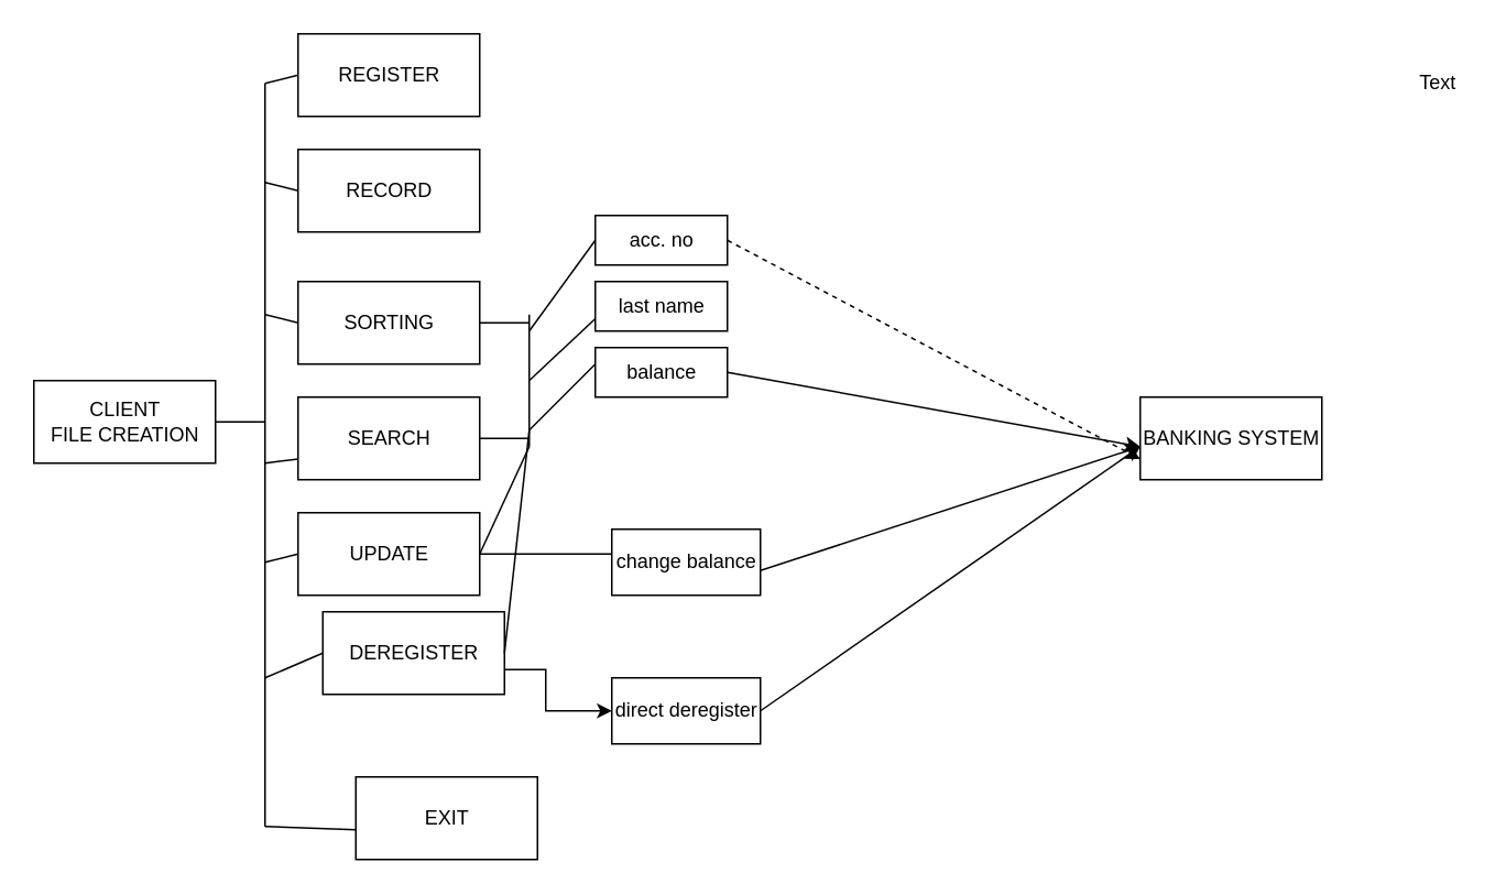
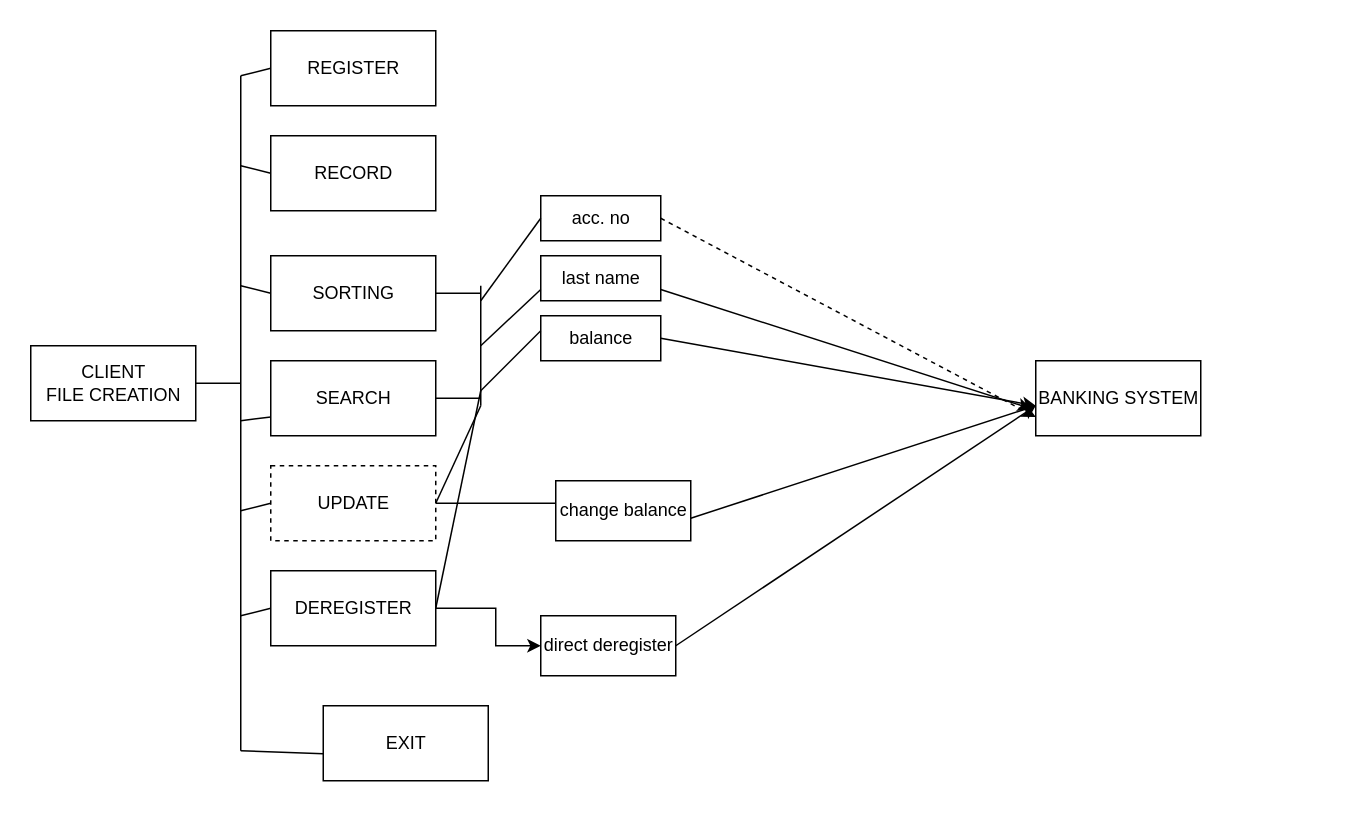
  <mxCell id="0" />
  <mxCell id="1" parent="0" />
  <mxCell id="2" value="CLIENT&lt;br&gt;FILE CREATION" style="html=1;" vertex="1" parent="1"><mxGeometry x="20" y="230" width="110" height="50" as="geometry" /></mxCell>
  <mxCell id="3" value="REGISTER" style="html=1;" vertex="1" parent="1"><mxGeometry x="180" y="20" width="110" height="50" as="geometry" /></mxCell>
  <mxCell id="4" value="SEARCH" style="html=1;" vertex="1" parent="1"><mxGeometry x="180" y="240" width="110" height="50" as="geometry" /></mxCell>
- <mxCell id="5" value="UPDATE" style="html=1;" vertex="1" parent="1"><mxGeometry x="180" y="310" width="110" height="50" as="geometry" /></mxCell>
+ <mxCell id="5" value="UPDATE" style="html=1;dashed=1;" vertex="1" parent="1"><mxGeometry x="180" y="310" width="110" height="50" as="geometry" /></mxCell>
  <mxCell id="6" value="SORTING" style="html=1;" vertex="1" parent="1"><mxGeometry x="180" y="170" width="110" height="50" as="geometry" /></mxCell>
  <mxCell id="7" value="RECORD" style="html=1;" vertex="1" parent="1"><mxGeometry x="180" y="90" width="110" height="50" as="geometry" /></mxCell>
  <mxCell id="8" value="EXIT" style="html=1;" vertex="1" parent="1"><mxGeometry x="215" y="470" width="110" height="50" as="geometry" /></mxCell>
  <mxCell id="9" style="edgeStyle=orthogonalEdgeStyle;rounded=0;orthogonalLoop=1;jettySize=auto;html=1;exitX=1;exitY=0.5;exitDx=0;exitDy=0;entryX=0;entryY=0.5;entryDx=0;entryDy=0;" edge="1" parent="1" source="10" target="24"><mxGeometry relative="1" as="geometry"><Array as="points"><mxPoint x="330" y="405" /><mxPoint x="330" y="430" /></Array></mxGeometry></mxCell>
- <mxCell id="10" value="DEREGISTER" style="html=1;" vertex="1" parent="1"><mxGeometry x="195" y="370" width="110" height="50" as="geometry" /></mxCell>
+ <mxCell id="10" value="DEREGISTER" style="html=1;" vertex="1" parent="1"><mxGeometry x="180" y="380" width="110" height="50" as="geometry" /></mxCell>
  <mxCell id="11" value="acc. no" style="html=1;" vertex="1" parent="1"><mxGeometry x="360" y="130" width="80" height="30" as="geometry" /></mxCell>
  <mxCell id="12" value="last name" style="html=1;" vertex="1" parent="1"><mxGeometry x="360" y="170" width="80" height="30" as="geometry" /></mxCell>
  <mxCell id="13" value="balance" style="html=1;" vertex="1" parent="1"><mxGeometry x="360" y="210" width="80" height="30" as="geometry" /></mxCell>
  <mxCell id="14" value="" style="endArrow=none;html=1;exitX=1;exitY=0.5;exitDx=0;exitDy=0;" edge="1" parent="1" source="6"><mxGeometry width="50" height="50" relative="1" as="geometry"><mxPoint x="410" y="140" as="sourcePoint" /><mxPoint x="320" y="195" as="targetPoint" /></mxGeometry></mxCell>
  <mxCell id="15" value="" style="endArrow=none;html=1;exitX=1;exitY=0.5;exitDx=0;exitDy=0;" edge="1" parent="1" source="4"><mxGeometry width="50" height="50" relative="1" as="geometry"><mxPoint x="410" y="140" as="sourcePoint" /><mxPoint x="320" y="265" as="targetPoint" /></mxGeometry></mxCell>
  <mxCell id="16" value="" style="endArrow=none;html=1;" edge="1" parent="1"><mxGeometry width="50" height="50" relative="1" as="geometry"><mxPoint x="320" y="270" as="sourcePoint" /><mxPoint x="320" y="190" as="targetPoint" /></mxGeometry></mxCell>
  <mxCell id="17" value="" style="endArrow=none;html=1;entryX=0;entryY=0.5;entryDx=0;entryDy=0;" edge="1" parent="1" target="11"><mxGeometry width="50" height="50" relative="1" as="geometry"><mxPoint x="320" y="200" as="sourcePoint" /><mxPoint x="400" y="120" as="targetPoint" /></mxGeometry></mxCell>
  <mxCell id="18" value="" style="endArrow=none;html=1;" edge="1" parent="1"><mxGeometry width="50" height="50" relative="1" as="geometry"><mxPoint x="320" y="260" as="sourcePoint" /><mxPoint x="360" y="220" as="targetPoint" /></mxGeometry></mxCell>
  <mxCell id="19" value="" style="endArrow=none;html=1;entryX=0;entryY=0.75;entryDx=0;entryDy=0;" edge="1" parent="1" target="12"><mxGeometry width="50" height="50" relative="1" as="geometry"><mxPoint x="320" y="230" as="sourcePoint" /><mxPoint x="370" y="180" as="targetPoint" /></mxGeometry></mxCell>
- <mxCell id="20" value="Text" style="text;html=1;align=center;verticalAlign=middle;resizable=0;points=[];autosize=1;strokeColor=none;" vertex="1" parent="1"><mxGeometry x="850" y="40" width="40" height="20" as="geometry" /></mxCell>
  <mxCell id="21" value="change balance" style="html=1;" vertex="1" parent="1"><mxGeometry x="370" y="320" width="90" height="40" as="geometry" /></mxCell>
  <mxCell id="22" value="" style="endArrow=none;html=1;exitX=1;exitY=0.5;exitDx=0;exitDy=0;" edge="1" parent="1" source="5"><mxGeometry width="50" height="50" relative="1" as="geometry"><mxPoint x="420" y="380" as="sourcePoint" /><mxPoint x="370" y="335" as="targetPoint" /></mxGeometry></mxCell>
  <mxCell id="23" value="" style="endArrow=none;html=1;exitX=1;exitY=0.5;exitDx=0;exitDy=0;" edge="1" parent="1" source="5"><mxGeometry width="50" height="50" relative="1" as="geometry"><mxPoint x="420" y="380" as="sourcePoint" /><mxPoint x="320" y="270" as="targetPoint" /></mxGeometry></mxCell>
- <mxCell id="24" value="direct deregister" style="html=1;" vertex="1" parent="1"><mxGeometry x="370" y="410" width="90" height="40" as="geometry" /></mxCell>
+ <mxCell id="24" value="direct deregister" style="html=1;" vertex="1" parent="1"><mxGeometry x="360" y="410" width="90" height="40" as="geometry" /></mxCell>
  <mxCell id="25" value="" style="endArrow=none;html=1;exitX=1;exitY=0.5;exitDx=0;exitDy=0;" edge="1" parent="1" source="10"><mxGeometry width="50" height="50" relative="1" as="geometry"><mxPoint x="320" y="410" as="sourcePoint" /><mxPoint x="320" y="260" as="targetPoint" /></mxGeometry></mxCell>
  <mxCell id="26" value="BANKING SYSTEM&lt;br&gt;" style="html=1;" vertex="1" parent="1"><mxGeometry x="690" y="240" width="110" height="50" as="geometry" /></mxCell>
  <mxCell id="27" value="" style="endArrow=none;html=1;exitX=1;exitY=0.5;exitDx=0;exitDy=0;" edge="1" parent="1" source="2"><mxGeometry width="50" height="50" relative="1" as="geometry"><mxPoint x="420" y="170" as="sourcePoint" /><mxPoint x="160" y="255" as="targetPoint" /></mxGeometry></mxCell>
  <mxCell id="28" value="" style="endArrow=none;html=1;" edge="1" parent="1"><mxGeometry width="50" height="50" relative="1" as="geometry"><mxPoint x="160" y="500" as="sourcePoint" /><mxPoint x="160" y="50" as="targetPoint" /></mxGeometry></mxCell>
  <mxCell id="29" value="" style="endArrow=none;html=1;entryX=0;entryY=0.5;entryDx=0;entryDy=0;" edge="1" parent="1" target="3"><mxGeometry width="50" height="50" relative="1" as="geometry"><mxPoint x="160" y="50" as="sourcePoint" /><mxPoint x="470" y="130" as="targetPoint" /></mxGeometry></mxCell>
  <mxCell id="30" value="" style="endArrow=none;html=1;entryX=0;entryY=0.5;entryDx=0;entryDy=0;" edge="1" parent="1" target="7"><mxGeometry width="50" height="50" relative="1" as="geometry"><mxPoint x="160" y="110" as="sourcePoint" /><mxPoint x="470" y="130" as="targetPoint" /></mxGeometry></mxCell>
  <mxCell id="31" value="" style="endArrow=none;html=1;entryX=0;entryY=0.5;entryDx=0;entryDy=0;" edge="1" parent="1" target="10"><mxGeometry width="50" height="50" relative="1" as="geometry"><mxPoint x="160" y="410" as="sourcePoint" /><mxPoint x="470" y="130" as="targetPoint" /></mxGeometry></mxCell>
  <mxCell id="32" value="" style="endArrow=none;html=1;entryX=0;entryY=0.64;entryDx=0;entryDy=0;entryPerimeter=0;" edge="1" parent="1" target="8"><mxGeometry width="50" height="50" relative="1" as="geometry"><mxPoint x="160" y="500" as="sourcePoint" /><mxPoint x="480" y="140" as="targetPoint" /></mxGeometry></mxCell>
  <mxCell id="33" value="" style="endArrow=none;html=1;entryX=0;entryY=0.5;entryDx=0;entryDy=0;" edge="1" parent="1" target="5"><mxGeometry width="50" height="50" relative="1" as="geometry"><mxPoint x="160" y="340" as="sourcePoint" /><mxPoint x="490" y="150" as="targetPoint" /></mxGeometry></mxCell>
  <mxCell id="34" value="" style="endArrow=none;html=1;entryX=0;entryY=0.75;entryDx=0;entryDy=0;" edge="1" parent="1" target="4"><mxGeometry width="50" height="50" relative="1" as="geometry"><mxPoint x="160" y="280" as="sourcePoint" /><mxPoint x="500" y="160" as="targetPoint" /></mxGeometry></mxCell>
  <mxCell id="35" value="" style="endArrow=none;html=1;entryX=0;entryY=0.5;entryDx=0;entryDy=0;" edge="1" parent="1" target="6"><mxGeometry width="50" height="50" relative="1" as="geometry"><mxPoint x="160" y="190" as="sourcePoint" /><mxPoint x="510" y="170" as="targetPoint" /></mxGeometry></mxCell>
  <mxCell id="36" value="" style="endArrow=classic;html=1;exitX=1;exitY=0.5;exitDx=0;exitDy=0;" edge="1" parent="1" source="24"><mxGeometry width="50" height="50" relative="1" as="geometry"><mxPoint x="640" y="320" as="sourcePoint" /><mxPoint x="690" y="270" as="targetPoint" /><Array as="points" /></mxGeometry></mxCell>
  <mxCell id="37" value="" style="endArrow=classic;html=1;exitX=1;exitY=0.5;exitDx=0;exitDy=0;" edge="1" parent="1"><mxGeometry width="50" height="50" relative="1" as="geometry"><mxPoint x="460" y="345" as="sourcePoint" /><mxPoint x="690" y="270" as="targetPoint" /></mxGeometry></mxCell>
+ <mxCell id="38" value="" style="endArrow=classic;html=1;exitX=1;exitY=0.75;exitDx=0;exitDy=0;entryX=-0.027;entryY=0.64;entryDx=0;entryDy=0;entryPerimeter=0;" edge="1" parent="1" source="12" target="26"><mxGeometry width="50" height="50" relative="1" as="geometry"><mxPoint x="470" y="302.5" as="sourcePoint" /><mxPoint x="700" y="227.5" as="targetPoint" /></mxGeometry></mxCell>
  <mxCell id="39" value="" style="endArrow=classic;html=1;exitX=1;exitY=0.5;exitDx=0;exitDy=0;" edge="1" parent="1" source="13"><mxGeometry width="50" height="50" relative="1" as="geometry"><mxPoint x="470" y="355" as="sourcePoint" /><mxPoint x="690" y="270" as="targetPoint" /></mxGeometry></mxCell>
  <mxCell id="40" value="" style="endArrow=classic;html=1;exitX=1;exitY=0.5;exitDx=0;exitDy=0;entryX=0;entryY=0.75;entryDx=0;entryDy=0;dashed=1;" edge="1" parent="1" source="11" target="26"><mxGeometry width="50" height="50" relative="1" as="geometry"><mxPoint x="435" y="155.25" as="sourcePoint" /><mxPoint x="682.03" y="234.75" as="targetPoint" /></mxGeometry></mxCell>
